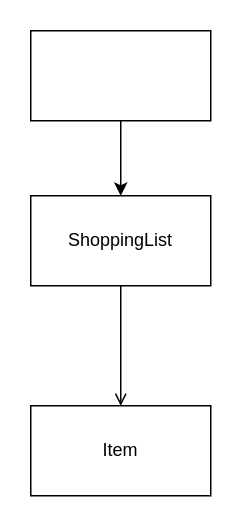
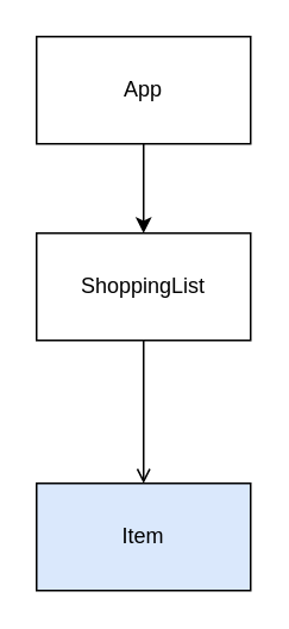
  <mxCell id="0" />
  <mxCell id="1" parent="0" />
  <mxCell id="2" value="" style="edgeStyle=none;html=1;" edge="1" parent="1" source="3" target="7"><mxGeometry relative="1" as="geometry" /></mxCell>
  <mxCell id="3" value="" style="shape=table;startSize=0;container=1;collapsible=0;childLayout=tableLayout;" vertex="1" parent="1"><mxGeometry x="20" y="20" width="120" height="60" as="geometry" /></mxCell>
  <mxCell id="4" value="" style="shape=partialRectangle;collapsible=0;dropTarget=0;pointerEvents=0;fillColor=none;top=0;left=0;bottom=0;right=0;points=[[0,0.5],[1,0.5]];portConstraint=eastwest;" vertex="1" parent="3"><mxGeometry width="120" height="60" as="geometry" /></mxCell>
+ <mxCell id="5" value="App" style="shape=partialRectangle;html=1;whiteSpace=wrap;connectable=0;overflow=hidden;fillColor=none;top=0;left=0;bottom=0;right=0;pointerEvents=1;" vertex="1" parent="4"><mxGeometry width="120" height="60" as="geometry"><mxRectangle width="120" height="60" as="alternateBounds" /></mxGeometry></mxCell>
  <mxCell id="6" value="" style="edgeStyle=none;html=1;endArrow=open;" edge="1" parent="1" source="7" target="8"><mxGeometry relative="1" as="geometry" /></mxCell>
  <mxCell id="7" value="ShoppingList" style="whiteSpace=wrap;html=1;startSize=0;" vertex="1" parent="1"><mxGeometry x="20" y="130" width="120" height="60" as="geometry" /></mxCell>
- <mxCell id="8" value="Item" style="whiteSpace=wrap;html=1;startSize=0;" vertex="1" parent="1"><mxGeometry x="20" y="270" width="120" height="60" as="geometry" /></mxCell>
+ <mxCell id="8" value="Item" style="whiteSpace=wrap;html=1;startSize=0;fillColor=#dae8fc;" vertex="1" parent="1"><mxGeometry x="20" y="270" width="120" height="60" as="geometry" /></mxCell>
